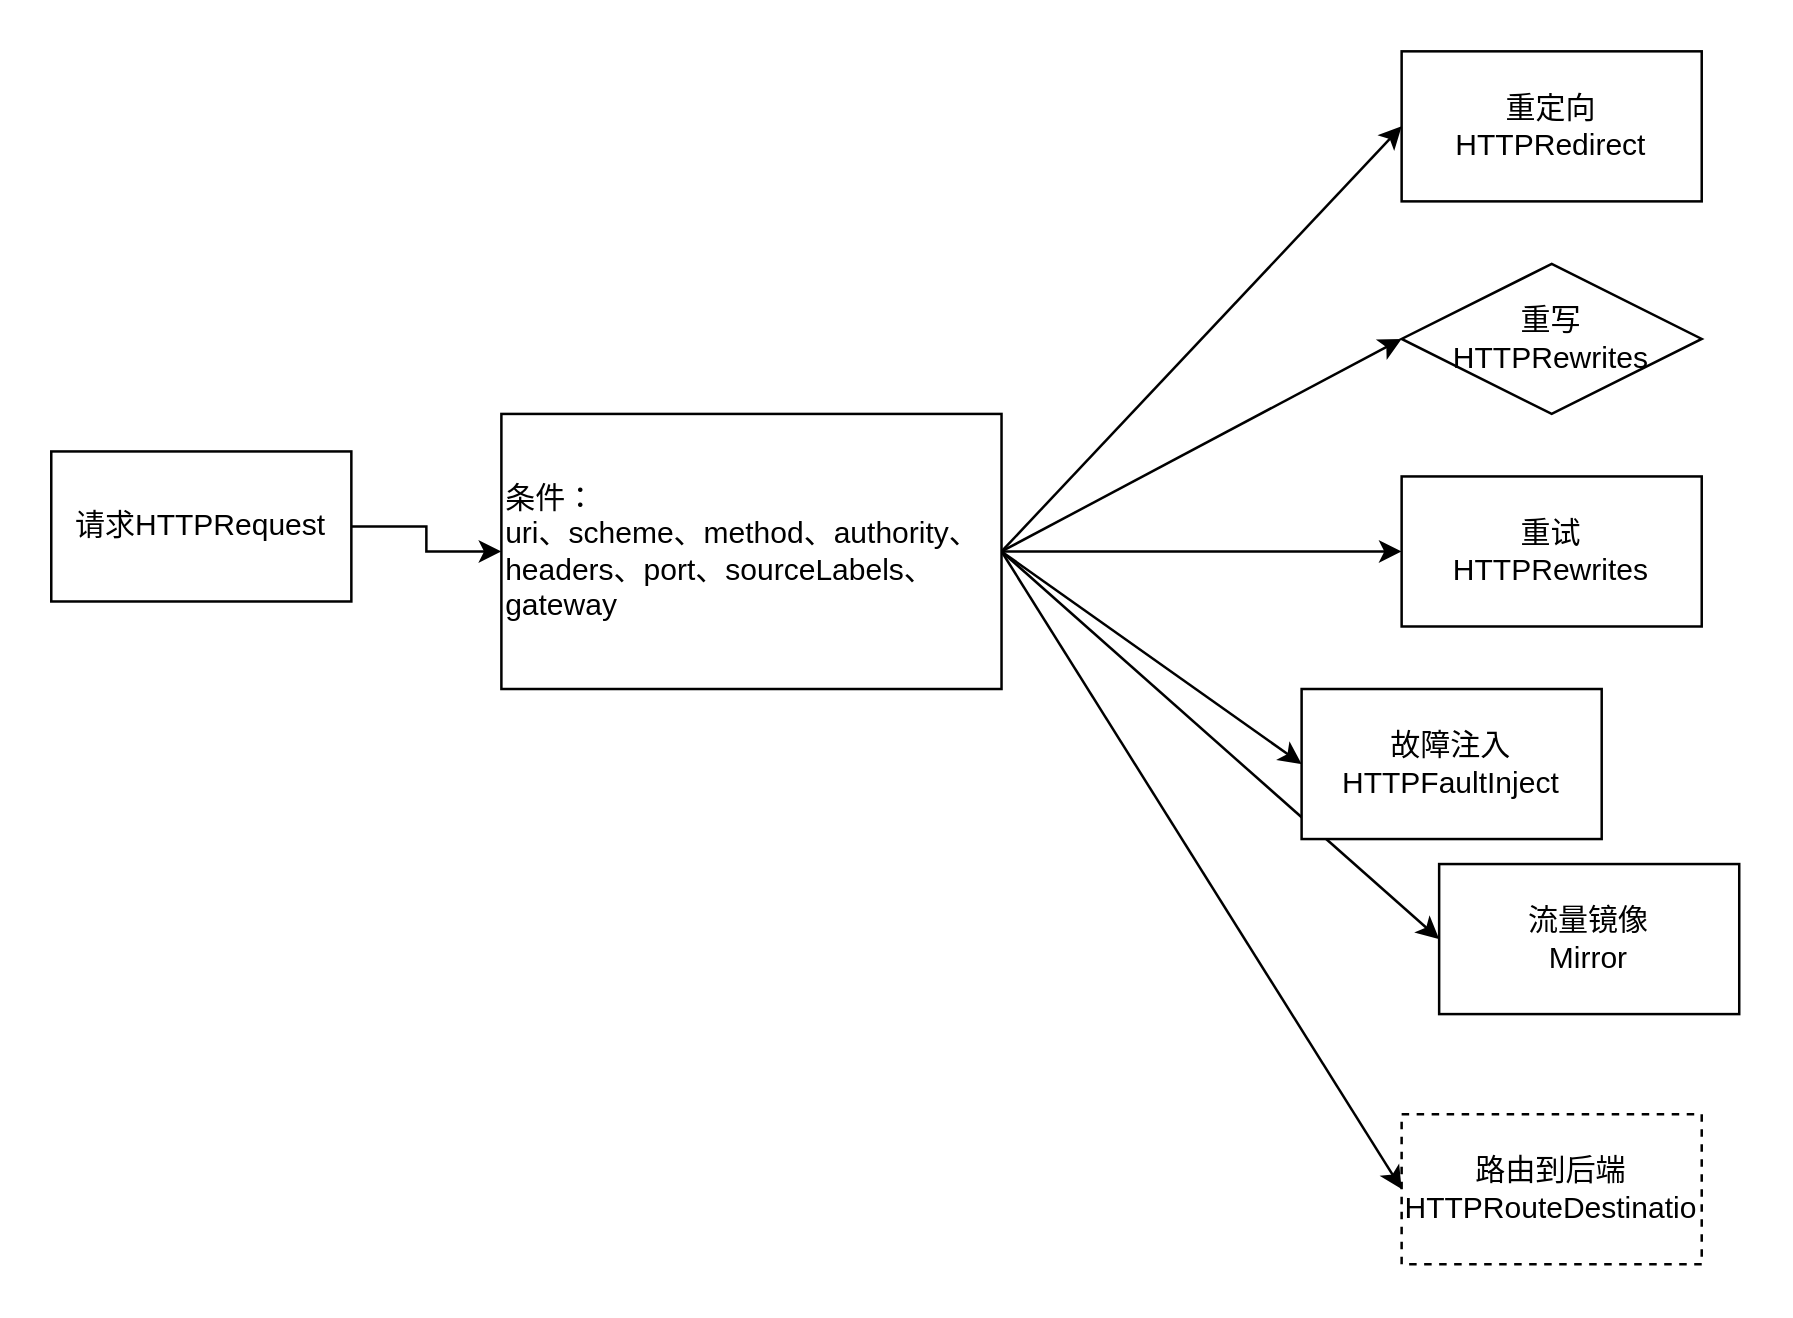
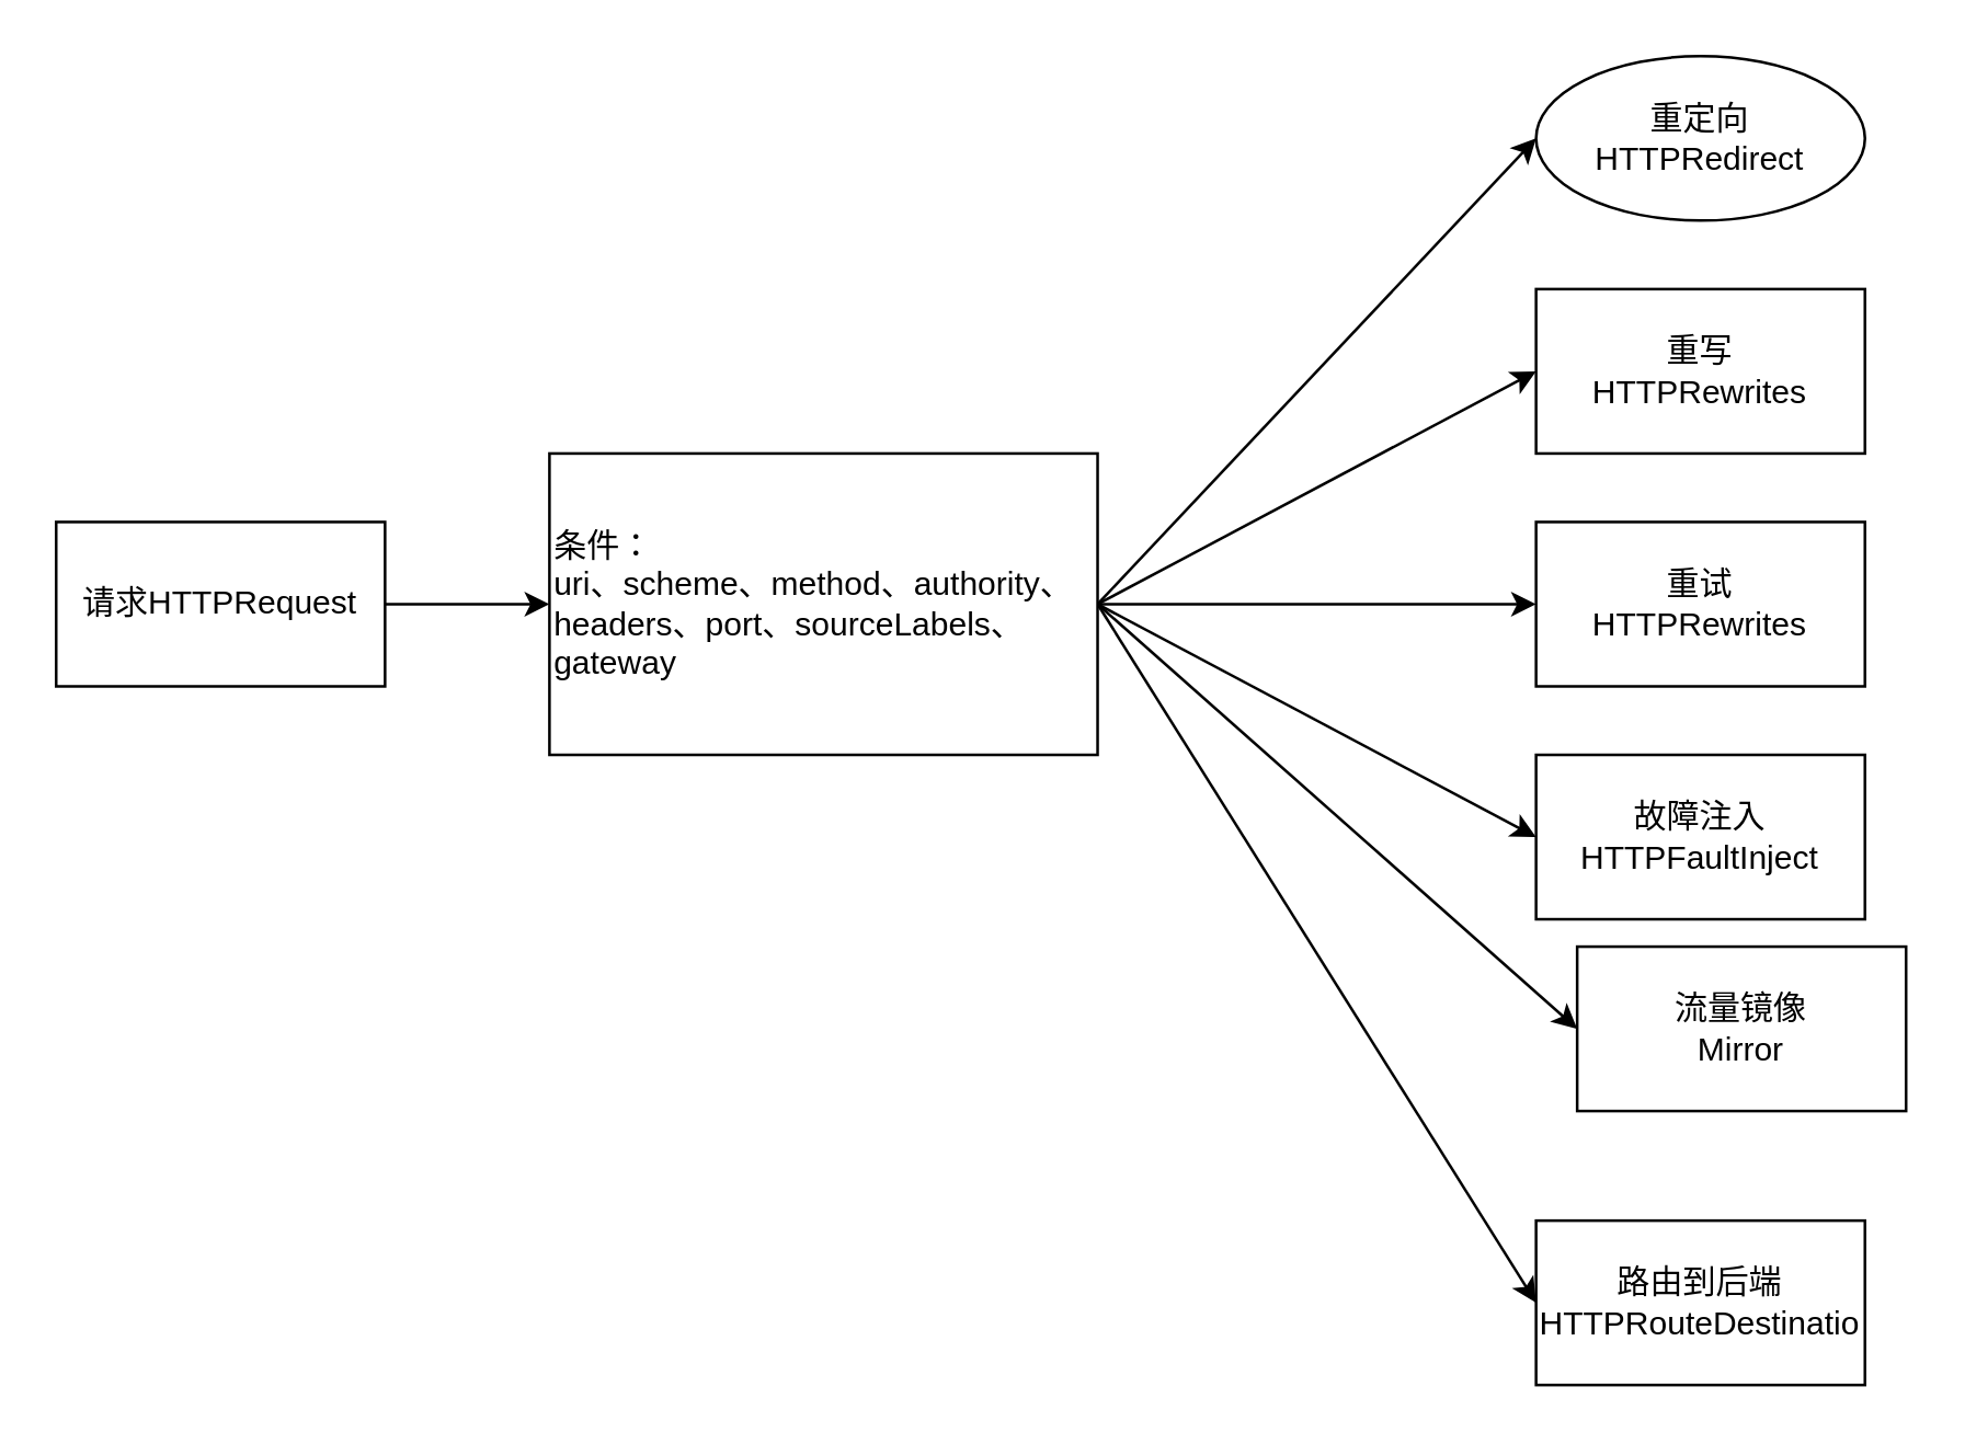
  <mxCell id="0" />
  <mxCell id="1" parent="0" />
  <mxCell id="2" style="edgeStyle=orthogonalEdgeStyle;rounded=0;orthogonalLoop=1;jettySize=auto;html=1;entryX=0;entryY=0.5;entryDx=0;entryDy=0;" edge="1" parent="1" source="3" target="10"><mxGeometry relative="1" as="geometry" /></mxCell>
- <mxCell id="3" value="请求HTTPRequest" style="rounded=0;whiteSpace=wrap;html=1;" vertex="1" parent="1"><mxGeometry x="20" y="180" width="120" height="60" as="geometry" /></mxCell>
+ <mxCell id="3" value="请求HTTPRequest" style="rounded=0;whiteSpace=wrap;html=1;" vertex="1" parent="1"><mxGeometry x="20" y="190" width="120" height="60" as="geometry" /></mxCell>
  <mxCell id="4" style="rounded=0;orthogonalLoop=1;jettySize=auto;html=1;entryX=0;entryY=0.5;entryDx=0;entryDy=0;exitX=1;exitY=0.5;exitDx=0;exitDy=0;" edge="1" parent="1" source="10" target="11"><mxGeometry relative="1" as="geometry" /></mxCell>
  <mxCell id="5" style="edgeStyle=none;rounded=0;orthogonalLoop=1;jettySize=auto;html=1;entryX=0;entryY=0.5;entryDx=0;entryDy=0;" edge="1" parent="1" target="12"><mxGeometry relative="1" as="geometry"><mxPoint x="400" y="220" as="sourcePoint" /></mxGeometry></mxCell>
  <mxCell id="6" style="edgeStyle=none;rounded=0;orthogonalLoop=1;jettySize=auto;html=1;" edge="1" parent="1" source="10" target="13"><mxGeometry relative="1" as="geometry" /></mxCell>
  <mxCell id="7" style="edgeStyle=none;rounded=0;orthogonalLoop=1;jettySize=auto;html=1;entryX=0;entryY=0.5;entryDx=0;entryDy=0;exitX=1;exitY=0.5;exitDx=0;exitDy=0;" edge="1" parent="1" source="10" target="14"><mxGeometry relative="1" as="geometry" /></mxCell>
  <mxCell id="8" style="edgeStyle=none;rounded=0;orthogonalLoop=1;jettySize=auto;html=1;entryX=0;entryY=0.5;entryDx=0;entryDy=0;exitX=1;exitY=0.5;exitDx=0;exitDy=0;" edge="1" parent="1" source="10" target="15"><mxGeometry relative="1" as="geometry" /></mxCell>
  <mxCell id="9" style="edgeStyle=none;rounded=0;orthogonalLoop=1;jettySize=auto;html=1;entryX=0;entryY=0.5;entryDx=0;entryDy=0;exitX=1;exitY=0.5;exitDx=0;exitDy=0;" edge="1" parent="1" source="10" target="16"><mxGeometry relative="1" as="geometry" /></mxCell>
  <mxCell id="10" value="条件：&lt;br&gt;uri、scheme、method、authority、headers、port、sourceLabels、gateway" style="rounded=0;whiteSpace=wrap;html=1;align=left;" vertex="1" parent="1"><mxGeometry x="200" y="165" width="200" height="110" as="geometry" /></mxCell>
- <mxCell id="11" value="重定向&lt;br&gt;HTTPRedirect" style="rounded=0;whiteSpace=wrap;html=1;" vertex="1" parent="1"><mxGeometry x="560" y="20" width="120" height="60" as="geometry" /></mxCell>
- <mxCell id="12" value="重写&lt;br&gt;HTTPRewrites" style="rhombus;whiteSpace=wrap;html=1;" vertex="1" parent="1"><mxGeometry x="560" y="105" width="120" height="60" as="geometry" /></mxCell>
+ <mxCell id="11" value="重定向&lt;br&gt;HTTPRedirect" style="ellipse;whiteSpace=wrap;html=1;" vertex="1" parent="1"><mxGeometry x="560" y="20" width="120" height="60" as="geometry" /></mxCell>
+ <mxCell id="12" value="重写&lt;br&gt;HTTPRewrites" style="rounded=0;whiteSpace=wrap;html=1;" vertex="1" parent="1"><mxGeometry x="560" y="105" width="120" height="60" as="geometry" /></mxCell>
  <mxCell id="13" value="重试&lt;br&gt;HTTPRewrites" style="rounded=0;whiteSpace=wrap;html=1;" vertex="1" parent="1"><mxGeometry x="560" y="190" width="120" height="60" as="geometry" /></mxCell>
- <mxCell id="14" value="故障注入&lt;br&gt;HTTPFaultInject" style="rounded=0;whiteSpace=wrap;html=1;" vertex="1" parent="1"><mxGeometry x="520" y="275" width="120" height="60" as="geometry" /></mxCell>
+ <mxCell id="14" value="故障注入&lt;br&gt;HTTPFaultInject" style="rounded=0;whiteSpace=wrap;html=1;" vertex="1" parent="1"><mxGeometry x="560" y="275" width="120" height="60" as="geometry" /></mxCell>
  <mxCell id="15" value="流量镜像&lt;br&gt;Mirror" style="rounded=0;whiteSpace=wrap;html=1;" vertex="1" parent="1"><mxGeometry x="575" y="345" width="120" height="60" as="geometry" /></mxCell>
- <mxCell id="16" value="路由到后端&lt;br&gt;HTTPRouteDestinatio" style="rounded=0;whiteSpace=wrap;html=1;dashed=1;" vertex="1" parent="1"><mxGeometry x="560" y="445" width="120" height="60" as="geometry" /></mxCell>
+ <mxCell id="16" value="路由到后端&lt;br&gt;HTTPRouteDestinatio" style="rounded=0;whiteSpace=wrap;html=1;" vertex="1" parent="1"><mxGeometry x="560" y="445" width="120" height="60" as="geometry" /></mxCell>
